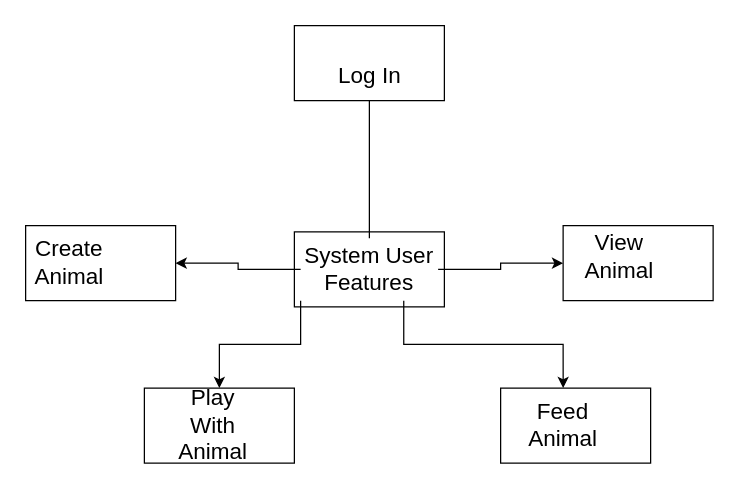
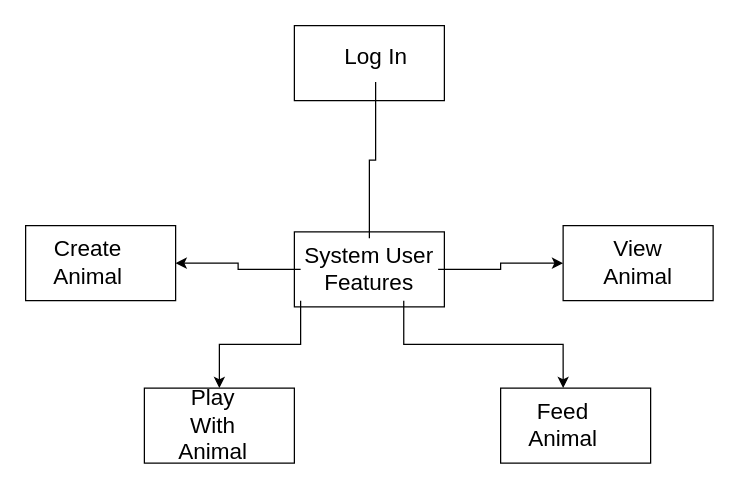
  <mxCell id="0" />
  <mxCell id="1" parent="0" />
  <mxCell id="2" value="" style="rounded=0;whiteSpace=wrap;html=1;" vertex="1" parent="1"><mxGeometry x="400" y="310" width="120" height="60" as="geometry" /></mxCell>
  <mxCell id="3" value="" style="rounded=0;whiteSpace=wrap;html=1;" vertex="1" parent="1"><mxGeometry x="115" y="310" width="120" height="60" as="geometry" /></mxCell>
  <mxCell id="4" value="" style="rounded=0;whiteSpace=wrap;html=1;" vertex="1" parent="1"><mxGeometry x="450" y="180" width="120" height="60" as="geometry" /></mxCell>
  <mxCell id="5" value="" style="rounded=0;whiteSpace=wrap;html=1;" vertex="1" parent="1"><mxGeometry x="20" y="180" width="120" height="60" as="geometry" /></mxCell>
  <mxCell id="6" value="" style="rounded=0;whiteSpace=wrap;html=1;" vertex="1" parent="1"><mxGeometry x="235" y="20" width="120" height="60" as="geometry" /></mxCell>
  <mxCell id="7" value="" style="rounded=0;whiteSpace=wrap;html=1;" vertex="1" parent="1"><mxGeometry x="235" y="185" width="120" height="60" as="geometry" /></mxCell>
  <mxCell id="8" style="edgeStyle=orthogonalEdgeStyle;rounded=0;orthogonalLoop=1;jettySize=auto;html=1;entryX=1;entryY=0.5;entryDx=0;entryDy=0;" edge="1" parent="1" source="13" target="5"><mxGeometry relative="1" as="geometry" /></mxCell>
  <mxCell id="9" style="edgeStyle=orthogonalEdgeStyle;rounded=0;orthogonalLoop=1;jettySize=auto;html=1;entryX=0.5;entryY=1;entryDx=0;entryDy=0;endArrow=none;" edge="1" parent="1" source="13" target="14"><mxGeometry relative="1" as="geometry" /></mxCell>
  <mxCell id="10" style="edgeStyle=orthogonalEdgeStyle;rounded=0;orthogonalLoop=1;jettySize=auto;html=1;entryX=0;entryY=0.5;entryDx=0;entryDy=0;" edge="1" parent="1" source="13" target="4"><mxGeometry relative="1" as="geometry" /></mxCell>
  <mxCell id="11" style="edgeStyle=orthogonalEdgeStyle;rounded=0;orthogonalLoop=1;jettySize=auto;html=1;exitX=0;exitY=1;exitDx=0;exitDy=0;entryX=0.5;entryY=0;entryDx=0;entryDy=0;" edge="1" parent="1" source="13" target="3"><mxGeometry relative="1" as="geometry" /></mxCell>
  <mxCell id="12" style="edgeStyle=orthogonalEdgeStyle;rounded=0;orthogonalLoop=1;jettySize=auto;html=1;exitX=0.75;exitY=1;exitDx=0;exitDy=0;entryX=0.417;entryY=0;entryDx=0;entryDy=0;entryPerimeter=0;" edge="1" parent="1" source="13" target="2"><mxGeometry relative="1" as="geometry" /></mxCell>
  <mxCell id="13" value="&lt;font style=&quot;font-size: 18px&quot;&gt;System User Features&lt;/font&gt;" style="text;html=1;strokeColor=none;fillColor=none;align=center;verticalAlign=middle;whiteSpace=wrap;rounded=0;" vertex="1" parent="1"><mxGeometry x="240" y="190" width="110" height="50" as="geometry" /></mxCell>
- <mxCell id="14" value="&lt;font style=&quot;font-size: 18px&quot;&gt;Log In&lt;/font&gt;" style="text;html=1;strokeColor=none;fillColor=none;align=center;verticalAlign=middle;whiteSpace=wrap;rounded=0;" vertex="1" parent="1"><mxGeometry x="257.5" y="40" width="75" height="40" as="geometry" /></mxCell>
- <mxCell id="15" value="&lt;font style=&quot;font-size: 18px&quot;&gt;Create Animal&lt;/font&gt;" style="text;html=1;strokeColor=none;fillColor=none;align=center;verticalAlign=middle;whiteSpace=wrap;rounded=0;" vertex="1" parent="1"><mxGeometry x="35" y="200" width="40" height="20" as="geometry" /></mxCell>
- <mxCell id="16" value="&lt;font style=&quot;font-size: 18px&quot;&gt;View Animal&lt;/font&gt;" style="text;html=1;strokeColor=none;fillColor=none;align=center;verticalAlign=middle;whiteSpace=wrap;rounded=0;" vertex="1" parent="1"><mxGeometry x="475" y="195" width="40" height="20" as="geometry" /></mxCell>
+ <mxCell id="14" value="&lt;font style=&quot;font-size: 18px&quot;&gt;Log In&lt;/font&gt;" style="text;html=1;strokeColor=none;fillColor=none;align=center;verticalAlign=middle;whiteSpace=wrap;rounded=0;" vertex="1" parent="1"><mxGeometry x="262.5" y="25" width="75" height="40" as="geometry" /></mxCell>
+ <mxCell id="15" value="&lt;font style=&quot;font-size: 18px&quot;&gt;Create Animal&lt;/font&gt;" style="text;html=1;strokeColor=none;fillColor=none;align=center;verticalAlign=middle;whiteSpace=wrap;rounded=0;" vertex="1" parent="1"><mxGeometry x="50" y="200" width="40" height="20" as="geometry" /></mxCell>
+ <mxCell id="16" value="&lt;font style=&quot;font-size: 18px&quot;&gt;View Animal&lt;/font&gt;" style="text;html=1;strokeColor=none;fillColor=none;align=center;verticalAlign=middle;whiteSpace=wrap;rounded=0;" vertex="1" parent="1"><mxGeometry x="490" y="200" width="40" height="20" as="geometry" /></mxCell>
  <mxCell id="17" value="&lt;font style=&quot;font-size: 18px&quot;&gt;Play With Animal&lt;/font&gt;" style="text;html=1;strokeColor=none;fillColor=none;align=center;verticalAlign=middle;whiteSpace=wrap;rounded=0;" vertex="1" parent="1"><mxGeometry x="150" y="330" width="40" height="20" as="geometry" /></mxCell>
  <mxCell id="18" value="&lt;font style=&quot;font-size: 18px&quot;&gt;Feed Animal&lt;/font&gt;" style="text;html=1;strokeColor=none;fillColor=none;align=center;verticalAlign=middle;whiteSpace=wrap;rounded=0;" vertex="1" parent="1"><mxGeometry x="430" y="330" width="40" height="20" as="geometry" /></mxCell>
